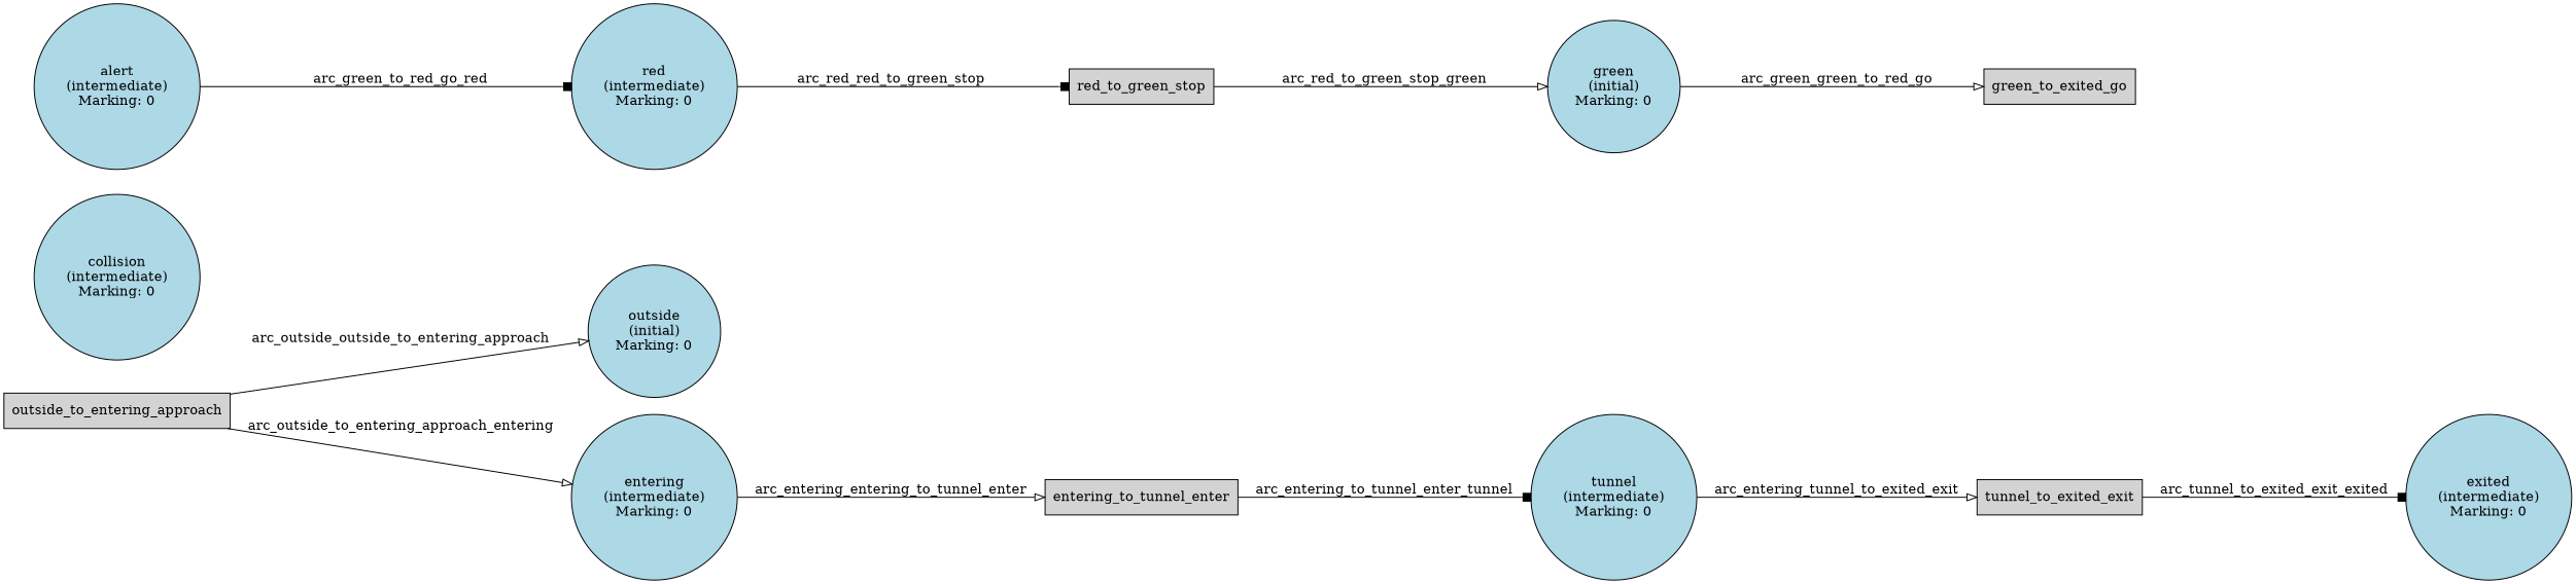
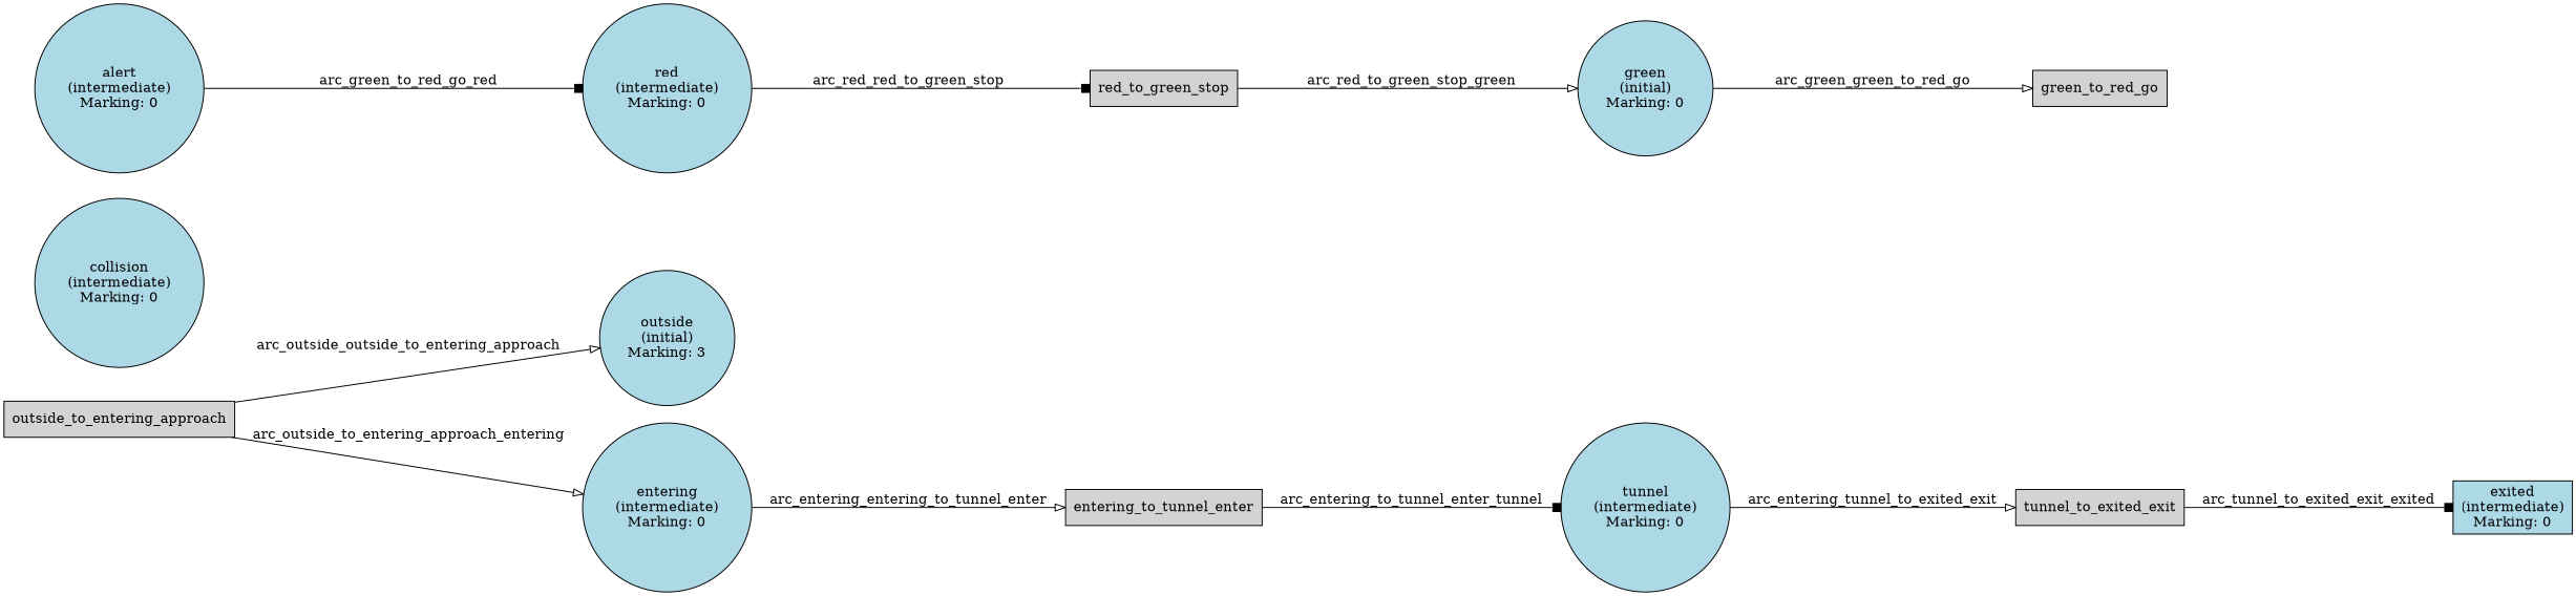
  digraph {
    rankdir=LR
    node [fillcolor=lightblue shape=circle style=filled]
    edge [arrowhead=onormal weight=1]
-   n1 [label="outside\n(initial)\nMarking: 0"]
+   n1 [label="outside\n(initial)\nMarking: 3"]
    n2 [fillcolor=lightgray label=outside_to_entering_approach shape=box]
    n3 [label="entering\n(intermediate)\nMarking: 0"]
    n4 [fillcolor=lightgray label=entering_to_tunnel_enter shape=box]
    n5 [label="tunnel\n(intermediate)\nMarking: 0"]
    n6 [fillcolor=lightgray label=tunnel_to_exited_exit shape=box]
-   n7 [label="exited\n(intermediate)\nMarking: 0"]
+   n7 [label="exited\n(intermediate)\nMarking: 0" shape=box]
    n8 [label="collision\n(intermediate)\nMarking: 0"]
    n9 [label="green\n(initial)\nMarking: 0"]
-   n10 [fillcolor=lightgray label=green_to_exited_go shape=box]
+   n10 [fillcolor=lightgray label=green_to_red_go shape=box]
    n11 [label="red\n(intermediate)\nMarking: 0"]
    n12 [fillcolor=lightgray label=red_to_green_stop shape=box]
    n13 [label="alert\n(intermediate)\nMarking: 0"]
    n2 -> n1 [label=arc_outside_outside_to_entering_approach]
    n2 -> n3 [label=arc_outside_to_entering_approach_entering]
    n3 -> n4 [label=arc_entering_entering_to_tunnel_enter]
    n4 -> n5 [arrowhead=box label=arc_entering_to_tunnel_enter_tunnel]
    n5 -> n6 [label=arc_entering_tunnel_to_exited_exit]
    n6 -> n7 [arrowhead=box label=arc_tunnel_to_exited_exit_exited]
    n9 -> n10 [label=arc_green_green_to_red_go]
    n11 -> n12 [arrowhead=box label=arc_red_red_to_green_stop]
    n12 -> n9 [label=arc_red_to_green_stop_green]
    n13 -> n11 [arrowhead=box label=arc_green_to_red_go_red]
  }
